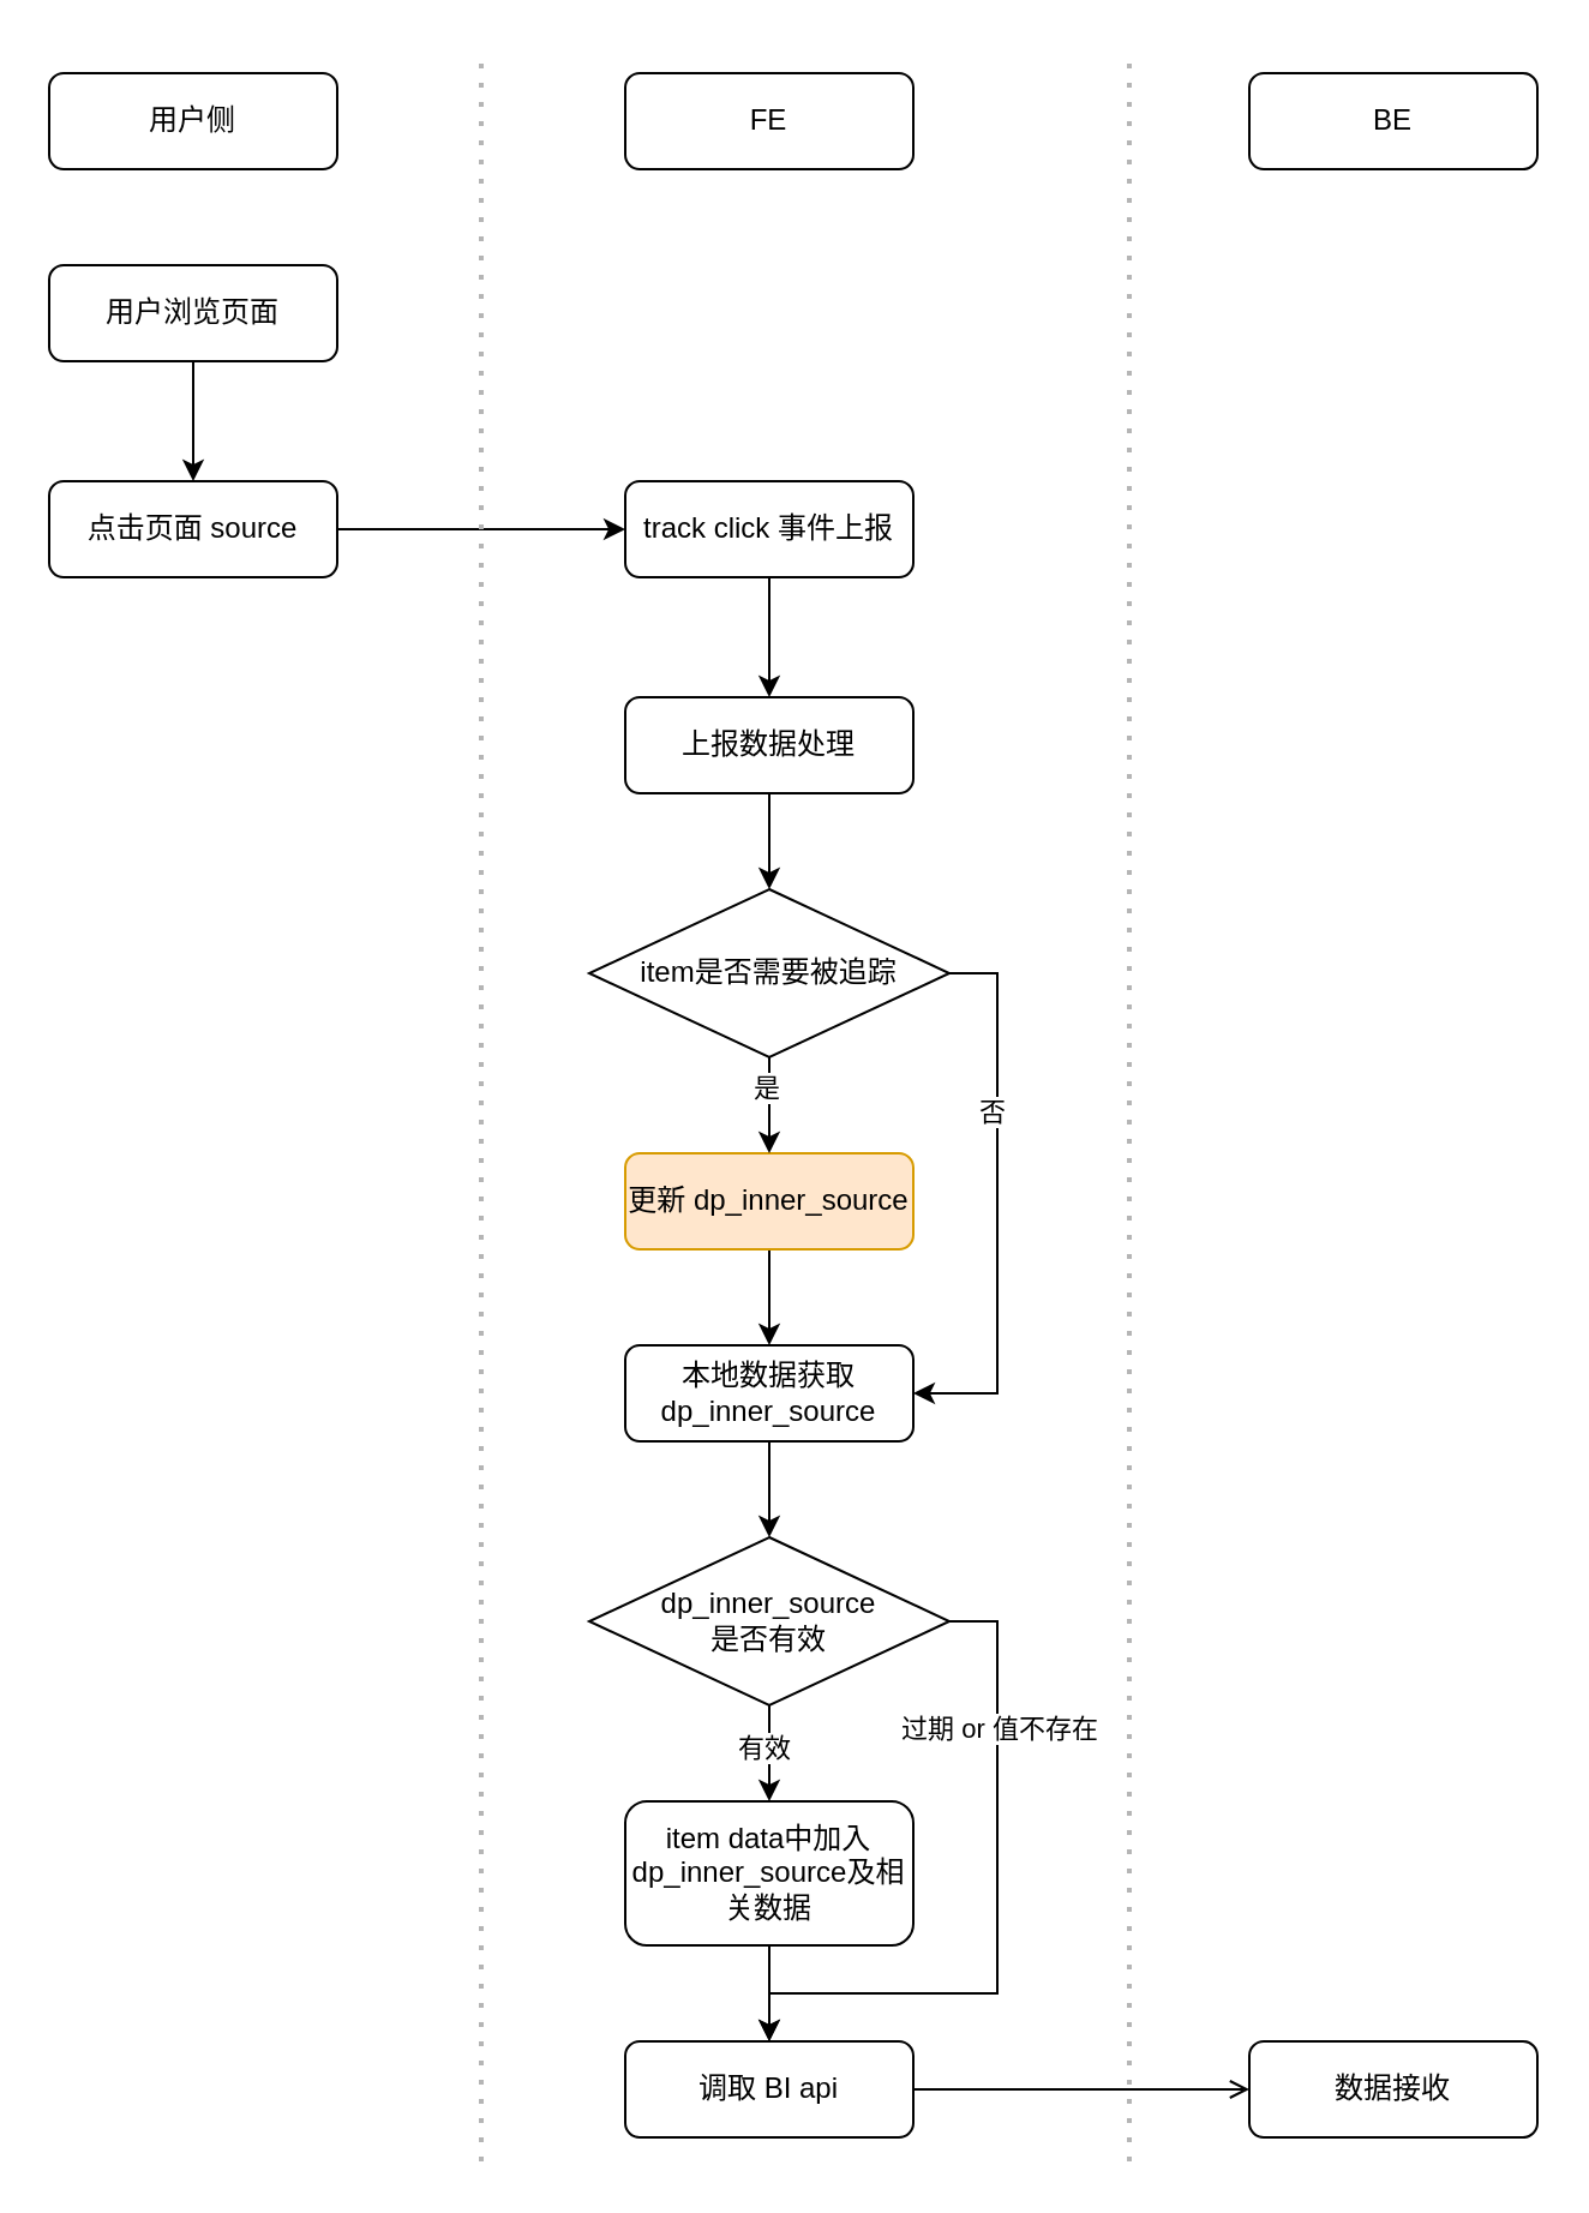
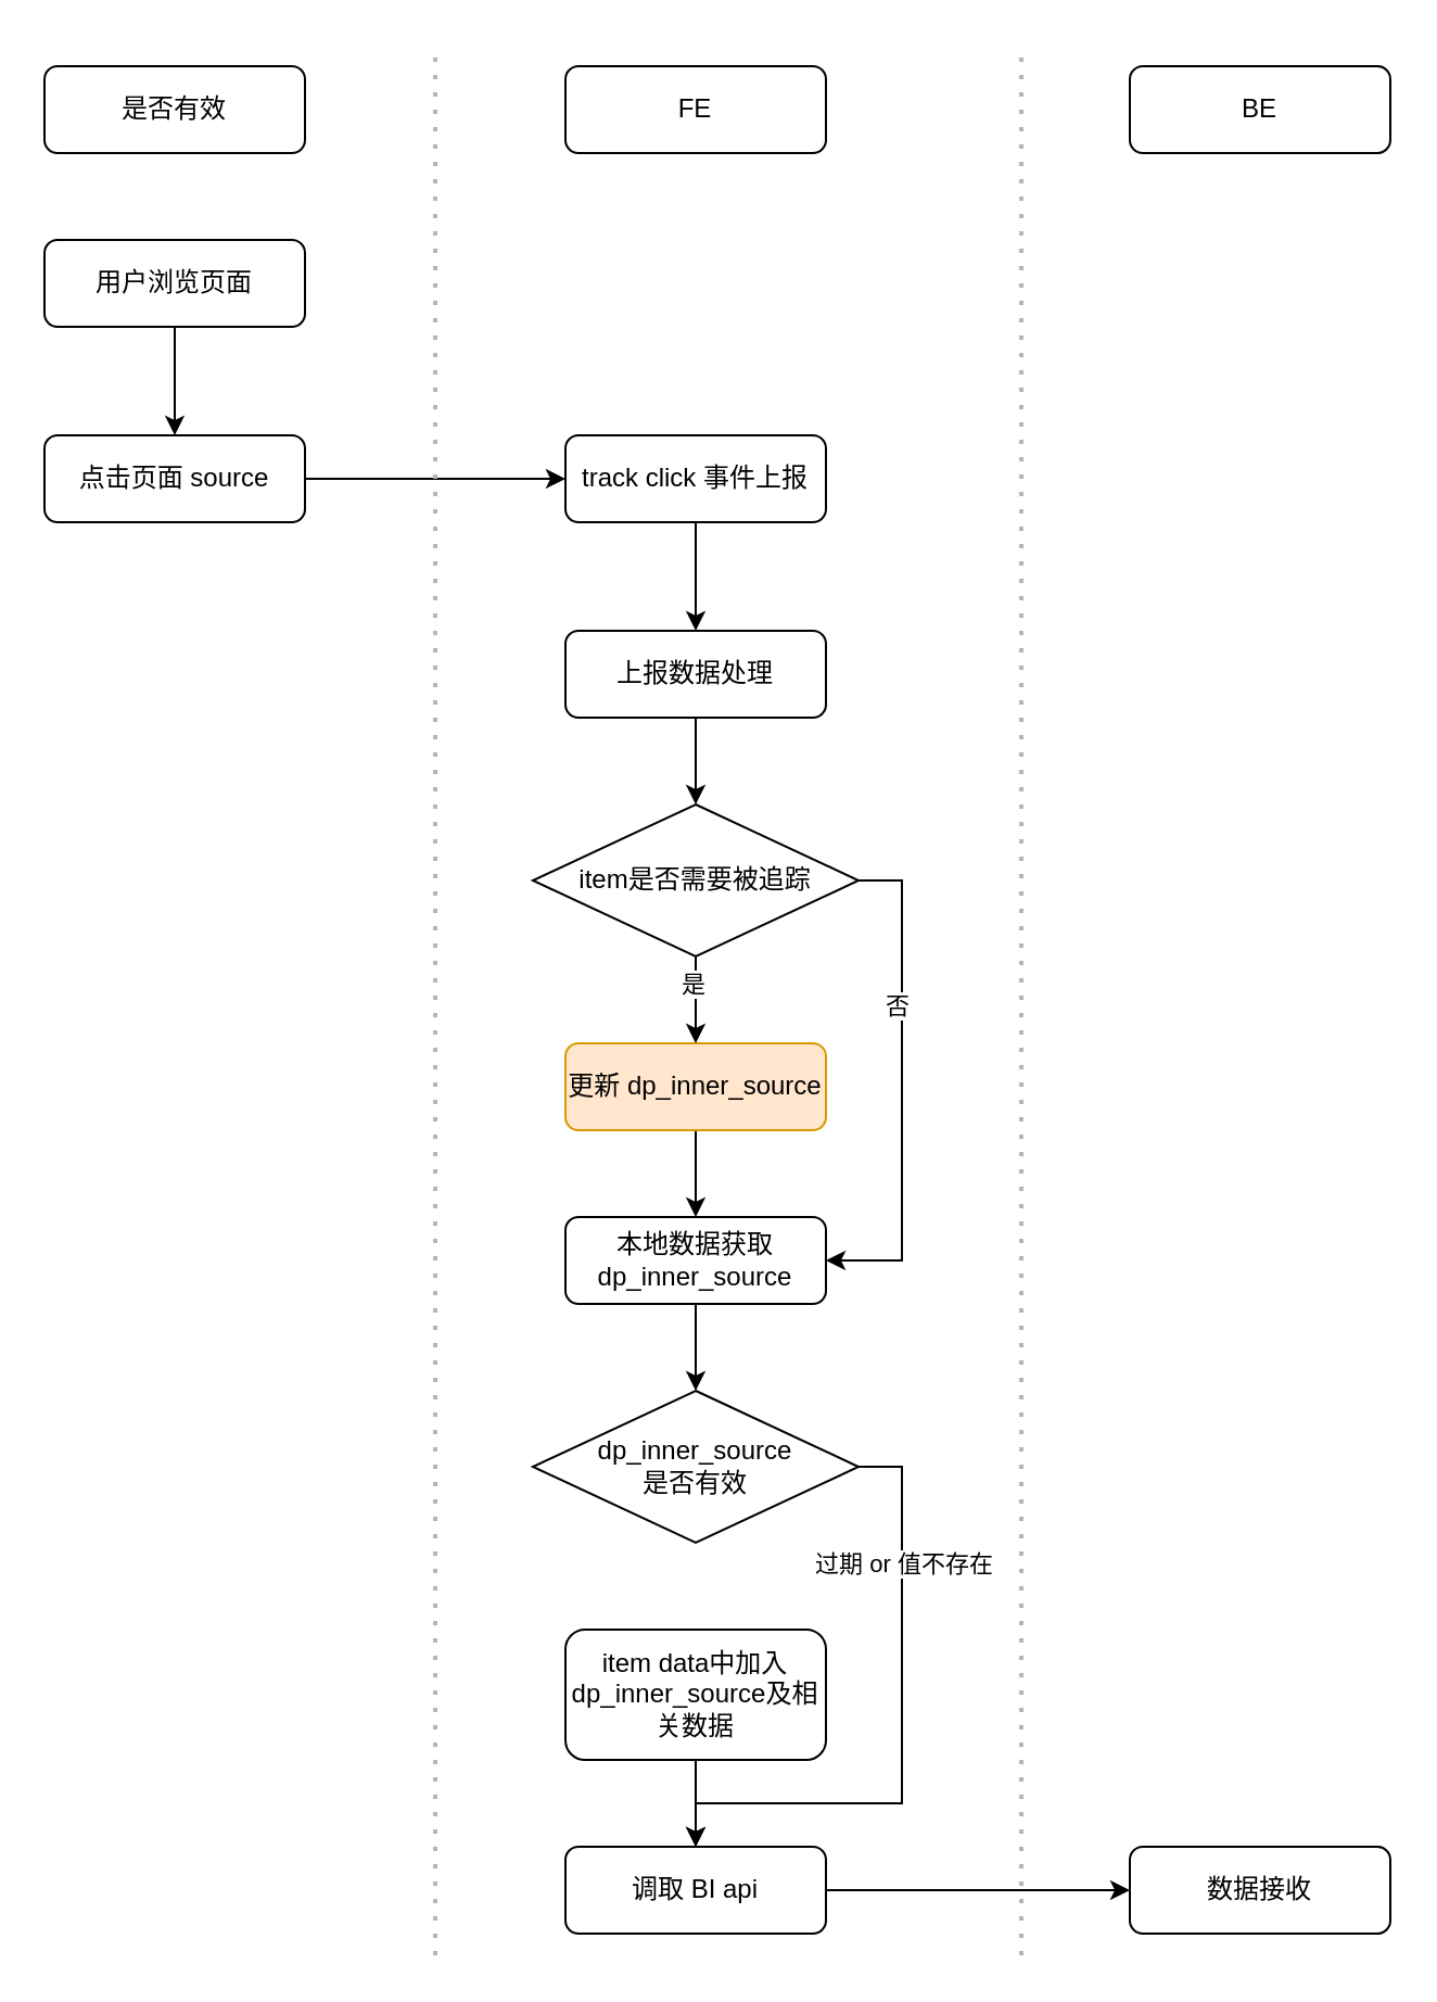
  <mxCell id="0" />
  <mxCell id="1" parent="0" />
  <mxCell id="2" style="edgeStyle=orthogonalEdgeStyle;rounded=0;orthogonalLoop=1;jettySize=auto;html=1;exitX=0.5;exitY=1;exitDx=0;exitDy=0;" edge="1" parent="1" source="3" target="5"><mxGeometry relative="1" as="geometry" /></mxCell>
  <mxCell id="3" value="用户浏览页面" style="rounded=1;whiteSpace=wrap;html=1;fontSize=12;glass=0;strokeWidth=1;shadow=0;" parent="1" vertex="1"><mxGeometry x="20" y="110" width="120" height="40" as="geometry" /></mxCell>
  <mxCell id="4" style="edgeStyle=orthogonalEdgeStyle;rounded=0;orthogonalLoop=1;jettySize=auto;html=1;exitX=1;exitY=0.5;exitDx=0;exitDy=0;" edge="1" parent="1" source="5" target="12"><mxGeometry relative="1" as="geometry" /></mxCell>
  <mxCell id="5" value="点击页面 source" style="rounded=1;whiteSpace=wrap;html=1;fontSize=12;glass=0;strokeWidth=1;shadow=0;" vertex="1" parent="1"><mxGeometry x="20" y="200" width="120" height="40" as="geometry" /></mxCell>
- <mxCell id="6" value="用户侧" style="rounded=1;whiteSpace=wrap;html=1;fontSize=12;glass=0;strokeWidth=1;shadow=0;" vertex="1" parent="1"><mxGeometry x="20" y="30" width="120" height="40" as="geometry" /></mxCell>
+ <mxCell id="6" value="是否有效" style="rounded=1;whiteSpace=wrap;html=1;fontSize=12;glass=0;strokeWidth=1;shadow=0;" vertex="1" parent="1"><mxGeometry x="20" y="30" width="120" height="40" as="geometry" /></mxCell>
  <mxCell id="7" value="FE" style="rounded=1;whiteSpace=wrap;html=1;fontSize=12;glass=0;strokeWidth=1;shadow=0;" vertex="1" parent="1"><mxGeometry x="260" y="30" width="120" height="40" as="geometry" /></mxCell>
  <mxCell id="8" value="BE" style="rounded=1;whiteSpace=wrap;html=1;fontSize=12;glass=0;strokeWidth=1;shadow=0;" vertex="1" parent="1"><mxGeometry x="520" y="30" width="120" height="40" as="geometry" /></mxCell>
  <mxCell id="9" value="" style="endArrow=none;dashed=1;html=1;dashPattern=1 3;strokeWidth=2;rounded=0;strokeColor=#B5B5B5;" edge="1" parent="1"><mxGeometry width="50" height="50" relative="1" as="geometry"><mxPoint x="200" y="900" as="sourcePoint" /><mxPoint x="200" y="20" as="targetPoint" /></mxGeometry></mxCell>
  <mxCell id="10" value="" style="endArrow=none;dashed=1;html=1;dashPattern=1 3;strokeWidth=2;rounded=0;strokeColor=#B5B5B5;" edge="1" parent="1"><mxGeometry width="50" height="50" relative="1" as="geometry"><mxPoint x="470" y="900" as="sourcePoint" /><mxPoint x="470" y="20" as="targetPoint" /></mxGeometry></mxCell>
  <mxCell id="11" style="edgeStyle=orthogonalEdgeStyle;rounded=0;orthogonalLoop=1;jettySize=auto;html=1;exitX=0.5;exitY=1;exitDx=0;exitDy=0;entryX=0.5;entryY=0;entryDx=0;entryDy=0;" edge="1" parent="1" source="12" target="14"><mxGeometry relative="1" as="geometry" /></mxCell>
  <mxCell id="12" value="track click 事件上报" style="rounded=1;whiteSpace=wrap;html=1;fontSize=12;glass=0;strokeWidth=1;shadow=0;" vertex="1" parent="1"><mxGeometry x="260" y="200" width="120" height="40" as="geometry" /></mxCell>
  <mxCell id="13" style="edgeStyle=orthogonalEdgeStyle;rounded=0;orthogonalLoop=1;jettySize=auto;html=1;exitX=0.5;exitY=1;exitDx=0;exitDy=0;entryX=0.5;entryY=0;entryDx=0;entryDy=0;" edge="1" parent="1" source="14" target="28"><mxGeometry relative="1" as="geometry" /></mxCell>
  <mxCell id="14" value="上报数据处理" style="rounded=1;whiteSpace=wrap;html=1;fontSize=12;glass=0;strokeWidth=1;shadow=0;" vertex="1" parent="1"><mxGeometry x="260" y="290" width="120" height="40" as="geometry" /></mxCell>
- <mxCell id="15" style="edgeStyle=orthogonalEdgeStyle;rounded=0;orthogonalLoop=1;jettySize=auto;html=1;exitX=1;exitY=0.5;exitDx=0;exitDy=0;endArrow=open;" edge="1" parent="1" source="16" target="17"><mxGeometry relative="1" as="geometry" /></mxCell>
+ <mxCell id="15" style="edgeStyle=orthogonalEdgeStyle;rounded=0;orthogonalLoop=1;jettySize=auto;html=1;exitX=1;exitY=0.5;exitDx=0;exitDy=0;" edge="1" parent="1" source="16" target="17"><mxGeometry relative="1" as="geometry" /></mxCell>
  <mxCell id="16" value="调取 BI api" style="rounded=1;whiteSpace=wrap;html=1;fontSize=12;glass=0;strokeWidth=1;shadow=0;" vertex="1" parent="1"><mxGeometry x="260" y="850" width="120" height="40" as="geometry" /></mxCell>
  <mxCell id="17" value="数据接收" style="rounded=1;whiteSpace=wrap;html=1;fontSize=12;glass=0;strokeWidth=1;shadow=0;" vertex="1" parent="1"><mxGeometry x="520" y="850" width="120" height="40" as="geometry" /></mxCell>
  <mxCell id="18" style="edgeStyle=orthogonalEdgeStyle;rounded=0;orthogonalLoop=1;jettySize=auto;html=1;exitX=0.5;exitY=1;exitDx=0;exitDy=0;" edge="1" parent="1" source="19" target="21"><mxGeometry relative="1" as="geometry" /></mxCell>
  <mxCell id="19" value="更新 dp_inner_source" style="rounded=1;whiteSpace=wrap;html=1;fontSize=12;glass=0;strokeWidth=1;shadow=0;fillColor=#ffe6cc;strokeColor=#d79b00;" vertex="1" parent="1"><mxGeometry x="260" y="480" width="120" height="40" as="geometry" /></mxCell>
  <mxCell id="20" style="edgeStyle=orthogonalEdgeStyle;rounded=0;orthogonalLoop=1;jettySize=auto;html=1;exitX=0.5;exitY=1;exitDx=0;exitDy=0;" edge="1" parent="1" source="21" target="33"><mxGeometry relative="1" as="geometry" /></mxCell>
  <mxCell id="21" value="本地数据获取dp_inner_source" style="rounded=1;whiteSpace=wrap;html=1;fontSize=12;glass=0;strokeWidth=1;shadow=0;" vertex="1" parent="1"><mxGeometry x="260" y="560" width="120" height="40" as="geometry" /></mxCell>
  <mxCell id="22" style="edgeStyle=orthogonalEdgeStyle;rounded=0;orthogonalLoop=1;jettySize=auto;html=1;exitX=0.5;exitY=1;exitDx=0;exitDy=0;entryX=0.5;entryY=0;entryDx=0;entryDy=0;" edge="1" parent="1" source="23" target="16"><mxGeometry relative="1" as="geometry" /></mxCell>
  <mxCell id="23" value="item data中加入&lt;br&gt;dp_inner_source及相关数据" style="rounded=1;whiteSpace=wrap;html=1;fontSize=12;glass=0;strokeWidth=1;shadow=0;" vertex="1" parent="1"><mxGeometry x="260" y="750" width="120" height="60" as="geometry" /></mxCell>
  <mxCell id="24" style="edgeStyle=orthogonalEdgeStyle;rounded=0;orthogonalLoop=1;jettySize=auto;html=1;exitX=0.5;exitY=1;exitDx=0;exitDy=0;entryX=0.5;entryY=0;entryDx=0;entryDy=0;" edge="1" parent="1" source="28" target="19"><mxGeometry relative="1" as="geometry" /></mxCell>
  <mxCell id="25" value="是" style="edgeLabel;html=1;align=center;verticalAlign=middle;resizable=0;points=[];" vertex="1" connectable="0" parent="24"><mxGeometry x="-0.4" y="-2" relative="1" as="geometry"><mxPoint as="offset" /></mxGeometry></mxCell>
  <mxCell id="26" style="edgeStyle=orthogonalEdgeStyle;rounded=0;orthogonalLoop=1;jettySize=auto;html=1;exitX=1;exitY=0.5;exitDx=0;exitDy=0;entryX=1;entryY=0.5;entryDx=0;entryDy=0;" edge="1" parent="1" source="28" target="21"><mxGeometry relative="1" as="geometry" /></mxCell>
  <mxCell id="27" value="否" style="edgeLabel;html=1;align=center;verticalAlign=middle;resizable=0;points=[];" vertex="1" connectable="0" parent="26"><mxGeometry x="-0.33" y="-3" relative="1" as="geometry"><mxPoint as="offset" /></mxGeometry></mxCell>
  <mxCell id="28" value="item是否需要被追踪" style="rhombus;whiteSpace=wrap;html=1;" vertex="1" parent="1"><mxGeometry x="245" y="370" width="150" height="70" as="geometry" /></mxCell>
- <mxCell id="29" style="edgeStyle=orthogonalEdgeStyle;rounded=0;orthogonalLoop=1;jettySize=auto;html=1;exitX=0.5;exitY=1;exitDx=0;exitDy=0;" edge="1" parent="1" source="33" target="23"><mxGeometry relative="1" as="geometry" /></mxCell>
- <mxCell id="30" value="有效" style="edgeLabel;html=1;align=center;verticalAlign=middle;resizable=0;points=[];" vertex="1" connectable="0" parent="29"><mxGeometry x="-0.15" y="-3" relative="1" as="geometry"><mxPoint as="offset" /></mxGeometry></mxCell>
  <mxCell id="31" style="edgeStyle=orthogonalEdgeStyle;rounded=0;orthogonalLoop=1;jettySize=auto;html=1;exitX=1;exitY=0.5;exitDx=0;exitDy=0;entryX=0.5;entryY=0;entryDx=0;entryDy=0;" edge="1" parent="1" source="33" target="16"><mxGeometry relative="1" as="geometry"><Array as="points"><mxPoint x="415" y="675" /><mxPoint x="415" y="830" /><mxPoint x="320" y="830" /></Array></mxGeometry></mxCell>
  <mxCell id="32" value="过期 or 值不存在" style="edgeLabel;html=1;align=center;verticalAlign=middle;resizable=0;points=[];" vertex="1" connectable="0" parent="31"><mxGeometry x="-0.559" relative="1" as="geometry"><mxPoint as="offset" /></mxGeometry></mxCell>
  <mxCell id="33" value="dp_inner_source&lt;br&gt;是否有效" style="rhombus;whiteSpace=wrap;html=1;" vertex="1" parent="1"><mxGeometry x="245" y="640" width="150" height="70" as="geometry" /></mxCell>
